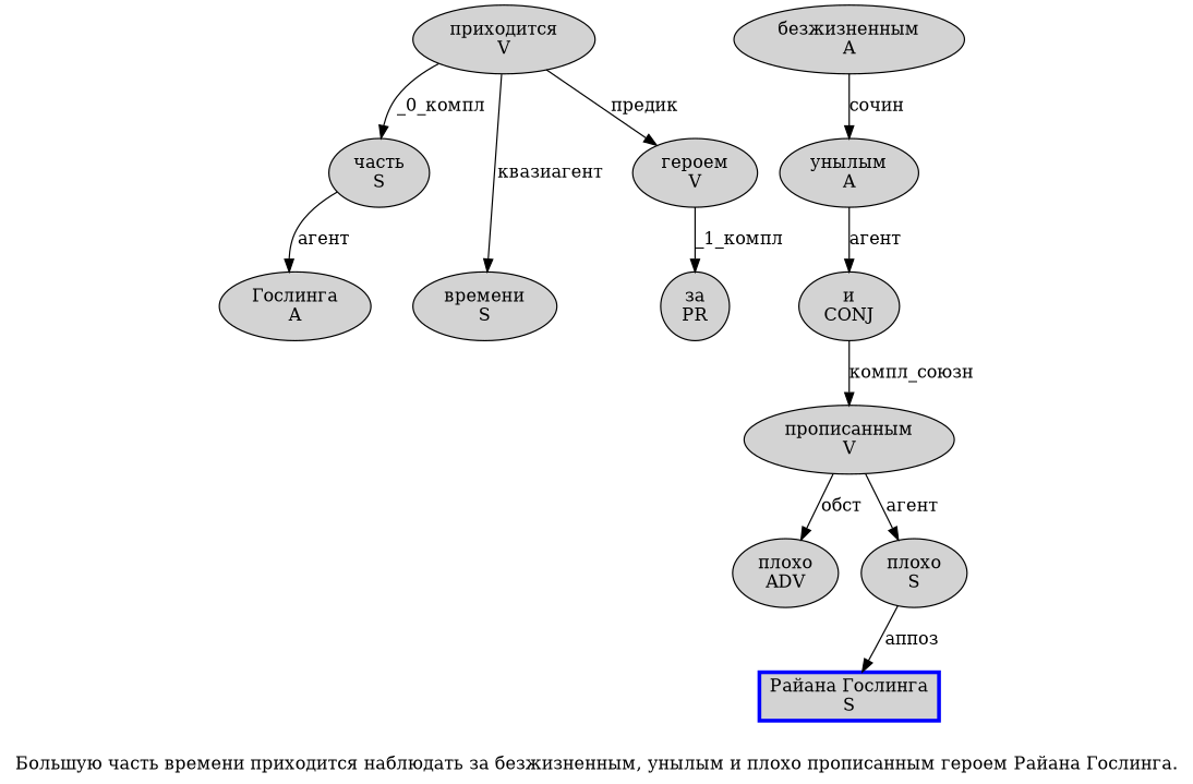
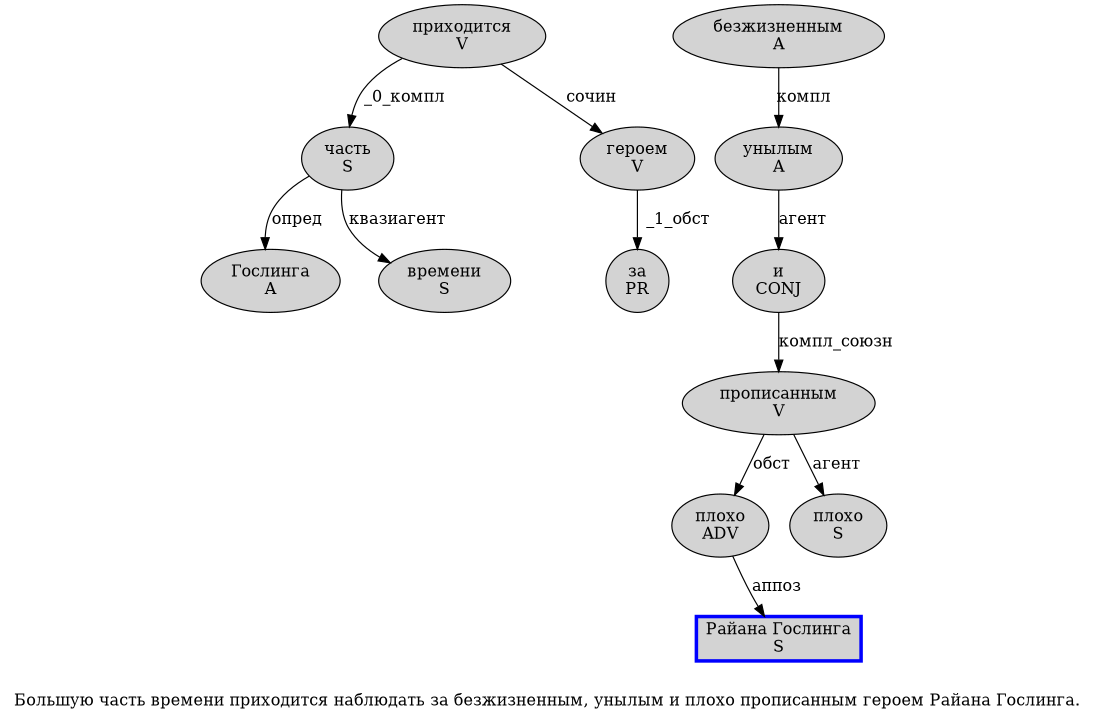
  digraph {
    label="Большую часть времени приходится наблюдать за безжизненным, унылым и плохо прописанным героем Райана Гослинга."
    node [fillcolor=lightgray penwidth=1 shape=ellipse style=filled]
    n1 [label="Гослинга\nA"]
    n2 [label="часть\nS"]
    n3 [label="времени\nS"]
    n4 [label="приходится\nV"]
    n5 [label="героем\nV"]
    n6 [label="за\nPR"]
    n7 [label="безжизненным\nA"]
    n8 [label="унылым\nA"]
    n9 [label="и\nCONJ"]
    n10 [label="прописанным\nV"]
    n11 [label="плохо\nADV"]
    n12 [label="плохо\nS"]
    n13 [color=blue label="Райана Гослинга\nS" penwidth=3 shape=box]
-   n2 -> n1 [label="агент"]
-   n4 -> n3 [label="квазиагент"]
+   n2 -> n1 [label="опред"]
+   n2 -> n3 [label="квазиагент"]
    n4 -> n2 [label="_0_компл"]
-   n4 -> n5 [label="предик"]
-   n5 -> n6 [label="_1_компл"]
-   n7 -> n8 [label="сочин"]
+   n4 -> n5 [label="сочин"]
+   n5 -> n6 [label="_1_обст"]
+   n7 -> n8 [label="компл"]
    n8 -> n9 [label="агент"]
    n9 -> n10 [label="компл_союзн"]
    n10 -> n11 [label="обст"]
    n10 -> n12 [label="агент"]
-   n12 -> n13 [label="аппоз"]
+   n11 -> n13 [label="аппоз"]
  }
